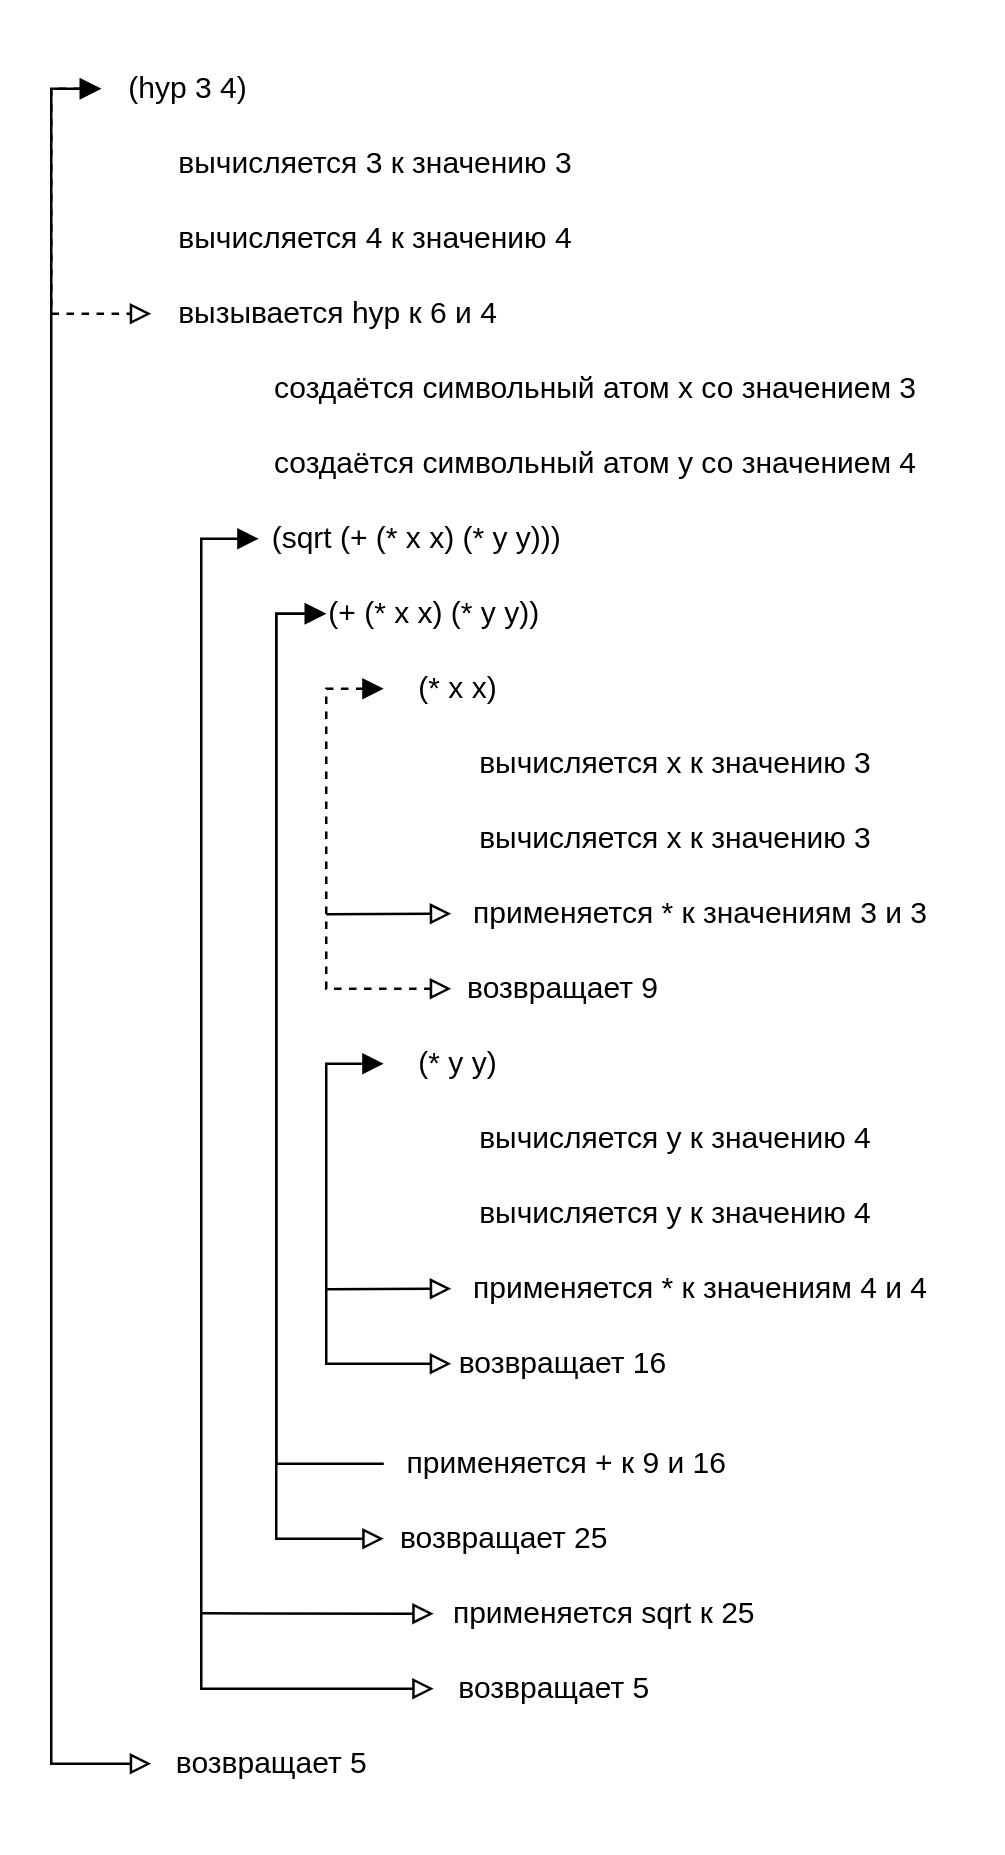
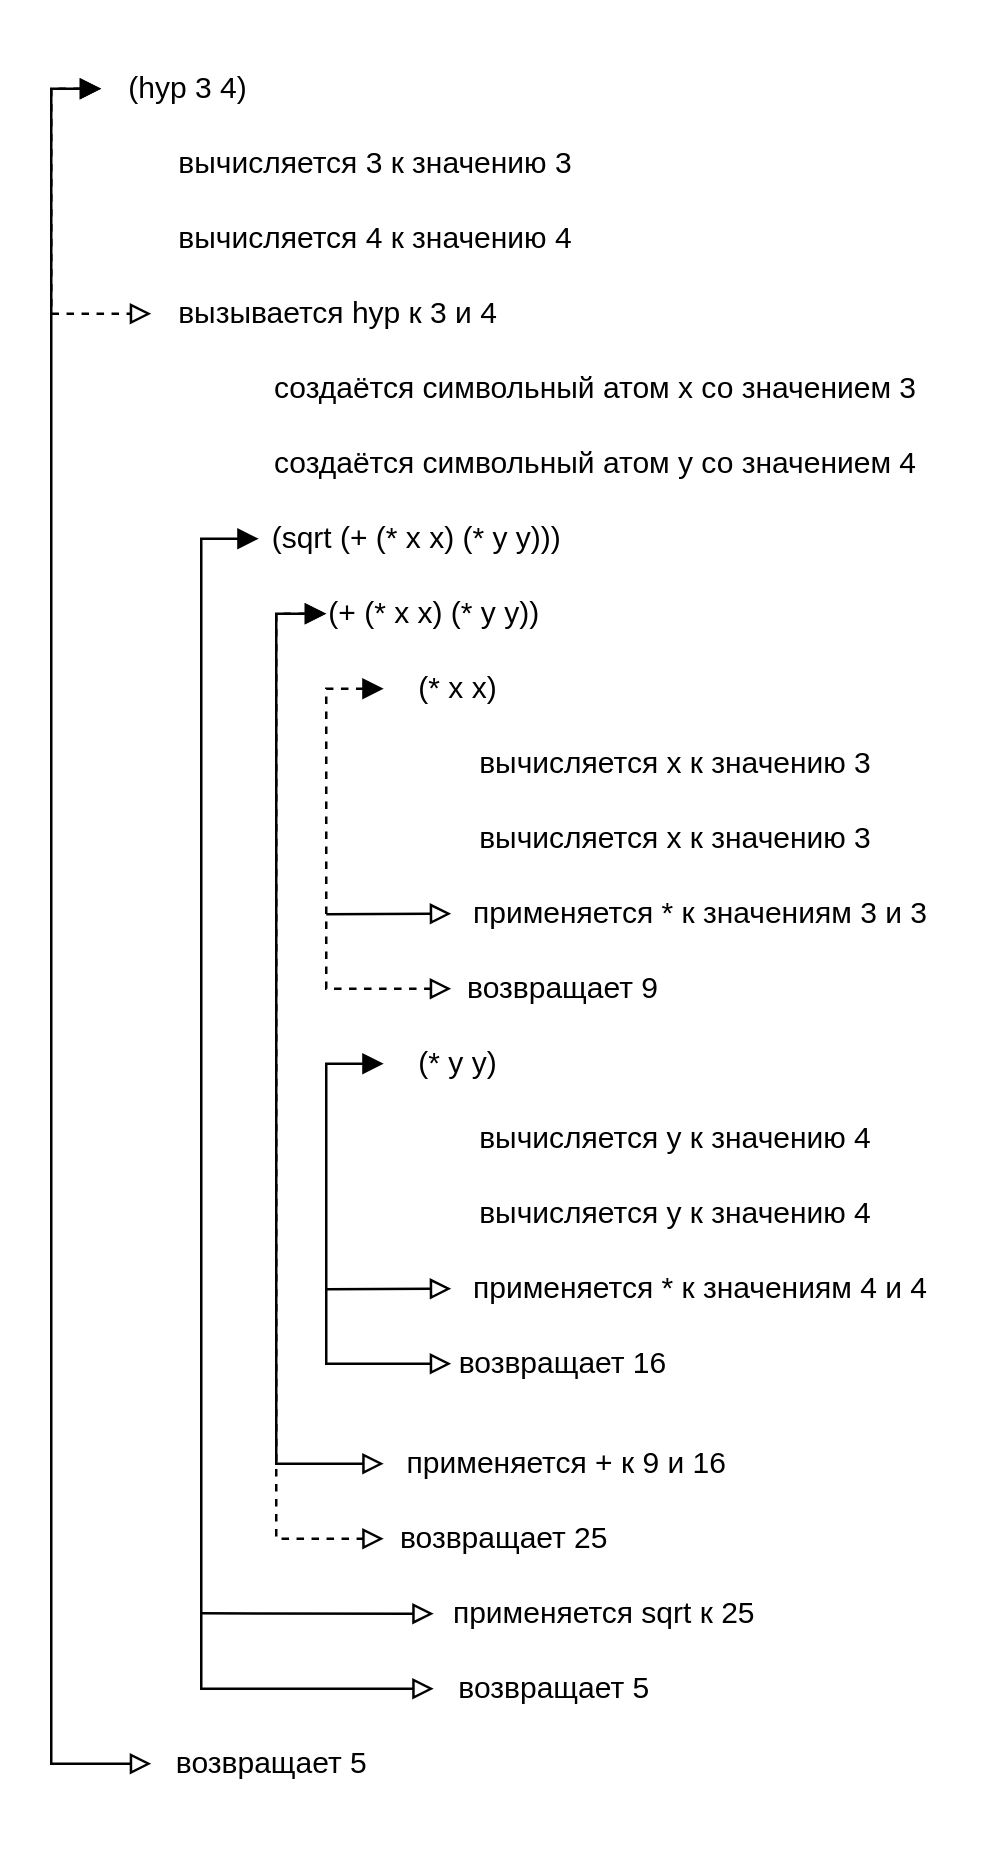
  <mxCell id="0" />
  <mxCell id="1" parent="0" />
  <mxCell id="2" style="edgeStyle=none;rounded=0;html=1;exitX=0;exitY=0.5;exitDx=0;exitDy=0;entryX=0;entryY=0.5;entryDx=0;entryDy=0;startArrow=block;startFill=1;endArrow=block;endFill=0;dashed=1;" edge="1" parent="1" source="4" target="21"><mxGeometry relative="1" as="geometry"><Array as="points"><mxPoint x="20" y="35" /><mxPoint x="20" y="125" /></Array></mxGeometry></mxCell>
  <mxCell id="3" style="edgeStyle=none;rounded=0;html=1;exitX=0;exitY=0.5;exitDx=0;exitDy=0;startArrow=block;startFill=1;endArrow=block;endFill=0;entryX=0;entryY=0.5;entryDx=0;entryDy=0;" edge="1" parent="1" source="4" target="34"><mxGeometry relative="1" as="geometry"><mxPoint x="20" y="680" as="targetPoint" /><Array as="points"><mxPoint x="20" y="35" /><mxPoint x="20" y="705" /></Array></mxGeometry></mxCell>
  <mxCell id="4" value="(hyp 3 4)" style="text;strokeColor=none;align=center;fillColor=none;html=1;verticalAlign=middle;whiteSpace=wrap;rounded=0;" parent="1" vertex="1"><mxGeometry x="40" y="20" width="70" height="30" as="geometry" /></mxCell>
  <mxCell id="5" style="edgeStyle=none;rounded=0;html=1;exitX=0;exitY=0.5;exitDx=0;exitDy=0;startArrow=block;startFill=1;endArrow=block;endFill=0;entryX=0;entryY=0.5;entryDx=0;entryDy=0;" parent="1" source="6" target="18" edge="1"><mxGeometry relative="1" as="geometry"><mxPoint x="150" y="420" as="targetPoint" /><Array as="points"><mxPoint x="80" y="215" /><mxPoint x="80" y="675" /></Array></mxGeometry></mxCell>
  <mxCell id="6" value="(sqrt (+ (* x x) (* y y)))" style="text;strokeColor=none;align=center;fillColor=none;html=1;verticalAlign=middle;whiteSpace=wrap;rounded=0;" parent="1" vertex="1"><mxGeometry x="103" y="200" width="127" height="30" as="geometry" /></mxCell>
- <mxCell id="7" style="edgeStyle=none;html=1;exitX=0;exitY=0.5;exitDx=0;exitDy=0;entryX=0;entryY=0.5;entryDx=0;entryDy=0;rounded=0;startArrow=block;startFill=1;endArrow=none;endFill=0;" edge="1" parent="1" source="9" target="32"><mxGeometry relative="1" as="geometry"><Array as="points"><mxPoint x="110" y="245" /><mxPoint x="110" y="585" /></Array></mxGeometry></mxCell>
- <mxCell id="8" style="edgeStyle=none;rounded=0;html=1;exitX=0;exitY=0.5;exitDx=0;exitDy=0;entryX=0;entryY=0.5;entryDx=0;entryDy=0;startArrow=block;startFill=1;endArrow=block;endFill=0;" edge="1" parent="1" source="9" target="33"><mxGeometry relative="1" as="geometry"><Array as="points"><mxPoint x="110" y="245" /><mxPoint x="110" y="615" /></Array></mxGeometry></mxCell>
+ <mxCell id="7" style="edgeStyle=none;html=1;exitX=0;exitY=0.5;exitDx=0;exitDy=0;entryX=0;entryY=0.5;entryDx=0;entryDy=0;rounded=0;startArrow=block;startFill=1;endArrow=block;endFill=0;" edge="1" parent="1" source="9" target="32"><mxGeometry relative="1" as="geometry"><Array as="points"><mxPoint x="110" y="245" /><mxPoint x="110" y="585" /></Array></mxGeometry></mxCell>
+ <mxCell id="8" style="edgeStyle=none;rounded=0;html=1;exitX=0;exitY=0.5;exitDx=0;exitDy=0;entryX=0;entryY=0.5;entryDx=0;entryDy=0;startArrow=block;startFill=1;endArrow=block;endFill=0;dashed=1;" edge="1" parent="1" source="9" target="33"><mxGeometry relative="1" as="geometry"><Array as="points"><mxPoint x="110" y="245" /><mxPoint x="110" y="615" /></Array></mxGeometry></mxCell>
  <mxCell id="9" value="(+ (* x x) (* y y))" style="text;strokeColor=none;align=center;fillColor=none;html=1;verticalAlign=middle;whiteSpace=wrap;rounded=0;" parent="1" vertex="1"><mxGeometry x="130" y="230" width="87" height="30" as="geometry" /></mxCell>
  <mxCell id="10" style="edgeStyle=none;html=1;exitX=0;exitY=0.5;exitDx=0;exitDy=0;entryX=0;entryY=0.5;entryDx=0;entryDy=0;endArrow=block;endFill=0;rounded=0;startArrow=block;startFill=1;dashed=1;" parent="1" source="11" target="15" edge="1"><mxGeometry relative="1" as="geometry"><Array as="points"><mxPoint x="130" y="275" /><mxPoint x="130" y="395" /></Array></mxGeometry></mxCell>
  <mxCell id="11" value="(* x x)" style="text;strokeColor=none;align=center;fillColor=none;html=1;verticalAlign=middle;whiteSpace=wrap;rounded=0;" parent="1" vertex="1"><mxGeometry x="153" y="260" width="60" height="30" as="geometry" /></mxCell>
  <mxCell id="12" value="вычисляется x к значению 3" style="text;strokeColor=none;align=center;fillColor=none;html=1;verticalAlign=middle;whiteSpace=wrap;rounded=0;" parent="1" vertex="1"><mxGeometry x="180" y="290" width="180" height="30" as="geometry" /></mxCell>
  <mxCell id="13" style="edgeStyle=none;rounded=0;html=1;exitX=0;exitY=0.5;exitDx=0;exitDy=0;startArrow=block;startFill=0;endArrow=none;endFill=0;" parent="1" source="14" edge="1"><mxGeometry relative="1" as="geometry"><mxPoint x="130" y="365.2" as="targetPoint" /></mxGeometry></mxCell>
  <mxCell id="14" value="применяется * к значениям 3 и 3" style="text;strokeColor=none;align=center;fillColor=none;html=1;verticalAlign=middle;whiteSpace=wrap;rounded=0;" parent="1" vertex="1"><mxGeometry x="180" y="350" width="200" height="30" as="geometry" /></mxCell>
  <mxCell id="15" value="возвращает 9" style="text;strokeColor=none;align=center;fillColor=none;html=1;verticalAlign=middle;whiteSpace=wrap;rounded=0;" parent="1" vertex="1"><mxGeometry x="180" y="380" width="90" height="30" as="geometry" /></mxCell>
  <mxCell id="16" style="edgeStyle=none;rounded=0;html=1;exitX=0;exitY=0.5;exitDx=0;exitDy=0;startArrow=block;startFill=0;endArrow=none;endFill=0;" parent="1" source="17" edge="1"><mxGeometry relative="1" as="geometry"><mxPoint x="80" y="644.818" as="targetPoint" /></mxGeometry></mxCell>
  <mxCell id="17" value="применяется sqrt к 25" style="text;strokeColor=none;align=center;fillColor=none;html=1;verticalAlign=middle;whiteSpace=wrap;rounded=0;" parent="1" vertex="1"><mxGeometry x="173" y="630" width="137" height="30" as="geometry" /></mxCell>
  <mxCell id="18" value="возвращает 5" style="text;strokeColor=none;align=center;fillColor=none;html=1;verticalAlign=middle;whiteSpace=wrap;rounded=0;" parent="1" vertex="1"><mxGeometry x="173" y="660" width="97" height="30" as="geometry" /></mxCell>
  <mxCell id="19" value="вычисляется 3 к значению 3" style="text;strokeColor=none;align=center;fillColor=none;html=1;verticalAlign=middle;whiteSpace=wrap;rounded=0;" vertex="1" parent="1"><mxGeometry x="60" y="50" width="180" height="30" as="geometry" /></mxCell>
  <mxCell id="20" value="вычисляется 4 к значению 4" style="text;strokeColor=none;align=center;fillColor=none;html=1;verticalAlign=middle;whiteSpace=wrap;rounded=0;" vertex="1" parent="1"><mxGeometry x="60" y="80" width="180" height="30" as="geometry" /></mxCell>
- <mxCell id="21" value="вызывается hyp к 6 и 4" style="text;strokeColor=none;align=center;fillColor=none;html=1;verticalAlign=middle;whiteSpace=wrap;rounded=0;" vertex="1" parent="1"><mxGeometry x="60" y="110" width="150" height="30" as="geometry" /></mxCell>
+ <mxCell id="21" value="вызывается hyp к 3 и 4" style="text;strokeColor=none;align=center;fillColor=none;html=1;verticalAlign=middle;whiteSpace=wrap;rounded=0;" vertex="1" parent="1"><mxGeometry x="60" y="110" width="150" height="30" as="geometry" /></mxCell>
  <mxCell id="22" value="создаётся символьный атом x со значением 3" style="text;strokeColor=none;align=center;fillColor=none;html=1;verticalAlign=middle;whiteSpace=wrap;rounded=0;" vertex="1" parent="1"><mxGeometry x="103" y="140" width="270" height="30" as="geometry" /></mxCell>
  <mxCell id="23" value="создаётся символьный атом y со значением 4" style="text;strokeColor=none;align=center;fillColor=none;html=1;verticalAlign=middle;whiteSpace=wrap;rounded=0;" vertex="1" parent="1"><mxGeometry x="103" y="170" width="270" height="30" as="geometry" /></mxCell>
  <mxCell id="24" value="вычисляется x к значению 3" style="text;strokeColor=none;align=center;fillColor=none;html=1;verticalAlign=middle;whiteSpace=wrap;rounded=0;" vertex="1" parent="1"><mxGeometry x="180" y="320" width="180" height="30" as="geometry" /></mxCell>
  <mxCell id="25" style="edgeStyle=none;html=1;exitX=0;exitY=0.5;exitDx=0;exitDy=0;entryX=0;entryY=0.5;entryDx=0;entryDy=0;endArrow=block;endFill=0;rounded=0;startArrow=block;startFill=1;" edge="1" parent="1" source="26" target="29"><mxGeometry relative="1" as="geometry"><Array as="points"><mxPoint x="130" y="425" /><mxPoint x="130" y="545" /></Array></mxGeometry></mxCell>
  <mxCell id="26" value="(* y y)" style="text;strokeColor=none;align=center;fillColor=none;html=1;verticalAlign=middle;whiteSpace=wrap;rounded=0;" vertex="1" parent="1"><mxGeometry x="153" y="410" width="60" height="30" as="geometry" /></mxCell>
  <mxCell id="27" value="вычисляется y к значению 4" style="text;strokeColor=none;align=center;fillColor=none;html=1;verticalAlign=middle;whiteSpace=wrap;rounded=0;" vertex="1" parent="1"><mxGeometry x="180" y="440" width="180" height="30" as="geometry" /></mxCell>
  <mxCell id="28" style="edgeStyle=none;rounded=0;html=1;exitX=0;exitY=0.5;exitDx=0;exitDy=0;startArrow=block;startFill=0;endArrow=none;endFill=0;" edge="1" parent="1"><mxGeometry relative="1" as="geometry"><mxPoint x="130" y="515.2" as="targetPoint" /><mxPoint x="180" y="515" as="sourcePoint" /></mxGeometry></mxCell>
  <mxCell id="29" value="возвращает 16" style="text;strokeColor=none;align=center;fillColor=none;html=1;verticalAlign=middle;whiteSpace=wrap;rounded=0;" vertex="1" parent="1"><mxGeometry x="180" y="530" width="90" height="30" as="geometry" /></mxCell>
  <mxCell id="30" value="вычисляется y к значению 4" style="text;strokeColor=none;align=center;fillColor=none;html=1;verticalAlign=middle;whiteSpace=wrap;rounded=0;" vertex="1" parent="1"><mxGeometry x="180" y="470" width="180" height="30" as="geometry" /></mxCell>
  <mxCell id="31" value="применяется * к значениям 4 и 4" style="text;strokeColor=none;align=center;fillColor=none;html=1;verticalAlign=middle;whiteSpace=wrap;rounded=0;" vertex="1" parent="1"><mxGeometry x="180" y="500" width="200" height="30" as="geometry" /></mxCell>
  <mxCell id="32" value="применяется + к 9 и 16" style="text;strokeColor=none;align=center;fillColor=none;html=1;verticalAlign=middle;whiteSpace=wrap;rounded=0;" vertex="1" parent="1"><mxGeometry x="153" y="570" width="147" height="30" as="geometry" /></mxCell>
  <mxCell id="33" value="возвращает 25" style="text;strokeColor=none;align=center;fillColor=none;html=1;verticalAlign=middle;whiteSpace=wrap;rounded=0;" vertex="1" parent="1"><mxGeometry x="153" y="600" width="97" height="30" as="geometry" /></mxCell>
  <mxCell id="34" value="возвращает 5" style="text;strokeColor=none;align=center;fillColor=none;html=1;verticalAlign=middle;whiteSpace=wrap;rounded=0;" vertex="1" parent="1"><mxGeometry x="60" y="690" width="97" height="30" as="geometry" /></mxCell>
